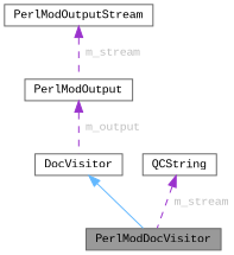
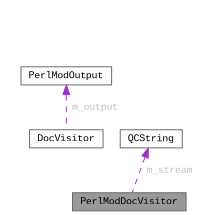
  digraph {
    fontname="Liberation Mono"
    node [color=gray40 fillcolor=white fontname="Liberation Mono" fontsize=10 shape=box style=filled]
    edge [color=darkorchid3 dir=back fontname="Liberation Mono" fontsize=10 labelfontname=Helvetica labelfontsize=10 style=dashed fontcolor=grey]
    n1 [fillcolor=grey60 fontcolor=black height=0.2 label=PerlModDocVisitor width=0.4]
    n2 [height=0.2 label=DocVisitor width=0.4]
    n3 [height=0.2 label=PerlModOutput width=0.4]
-   n4 [height=0.2 label=PerlModOutputStream width=0.4]
    n5 [height=0.2 label=QCString width=0.4]
-   n2 -> n1 [color=steelblue1 style=solid fontcolor=""]
    n3 -> n2 [label=" m_output"]
-   n4 -> n3 [label=" m_stream"]
    n5 -> n1 [label=" m_stream"]
  }
